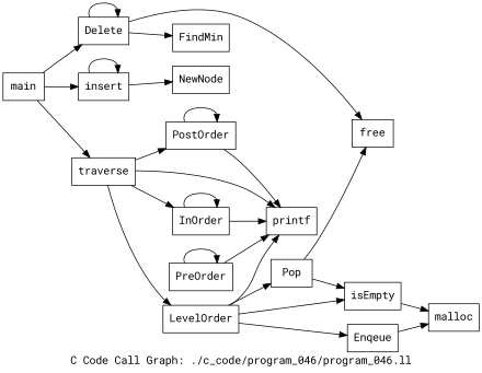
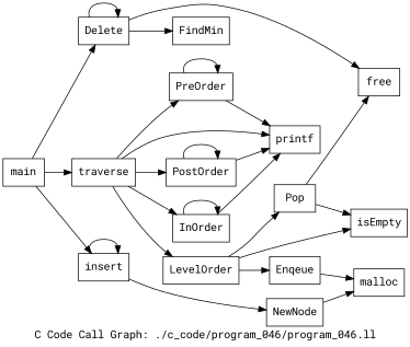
  digraph {
    fontname="Roboto Mono"
    label="C Code Call Graph: ./c_code/program_046/program_046.ll"
    rankdir=LR
    node [fontname="Roboto Mono" shape=record]
    edge [fontname="Roboto Mono"]
    n1 [label="{isEmpty}"]
    n2 [label="{Pop}"]
    n3 [label="{free}"]
    n4 [label="{Enqeue}"]
    n5 [label="{malloc}"]
    n6 [label="{NewNode}"]
    n7 [label="{PostOrder}"]
    n8 [label="{printf}"]
    n9 [label="{FindMin}"]
    n10 [label="{LevelOrder}"]
    n11 [label="{Delete}"]
    n12 [label="{InOrder}"]
    n13 [label="{PreOrder}"]
    n14 [label="{insert}"]
    n15 [label="{traverse}"]
    n16 [label="{main}"]
    n2 -> n1
    n2 -> n3
    n4 -> n5
-   n1 -> n5
+   n6 -> n5
    n7 -> n7
    n7 -> n8
    n10 -> n1
    n10 -> n2
    n10 -> n4
-   n10 -> n8
    n11 -> n3
    n11 -> n9
    n11 -> n11
    n12 -> n8
    n12 -> n12
    n13 -> n8
    n13 -> n13
    n14 -> n6
    n14 -> n14
    n15 -> n7
    n15 -> n8
    n15 -> n10
    n15 -> n12
+   n15 -> n13
    n16 -> n11
    n16 -> n14
    n16 -> n15
  }
